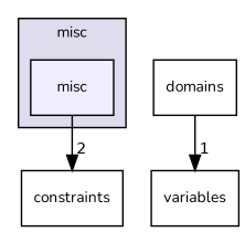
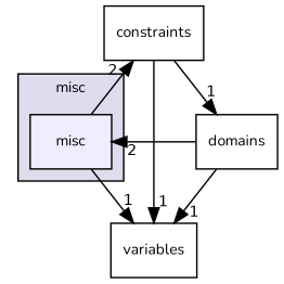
  digraph {
    compound=true
    fontname=Nunito
    node [fontname=Nunito fontsize=10 shape=box]
    edge [fontname=Nunito headlabel=1 labeldistance=1.5 labelfontname=Helvetica labelfontsize=10]
    n1 [fillcolor="#eeeeff" label=misc pencolor=black style=filled]
    n2 [label=constraints]
    n3 [label=variables]
    n4 [label=domains]
    subgraph cluster_1 {
      bgcolor="#ddddee"
      fontsize=10
      label=misc
      pencolor=black
      n1
    }
    n1 -> n2 [headlabel=2]
+   n1 -> n3
+   n2 -> n3
+   n2 -> n4
+   n4 -> n1 [headlabel=2]
    n4 -> n3
  }
